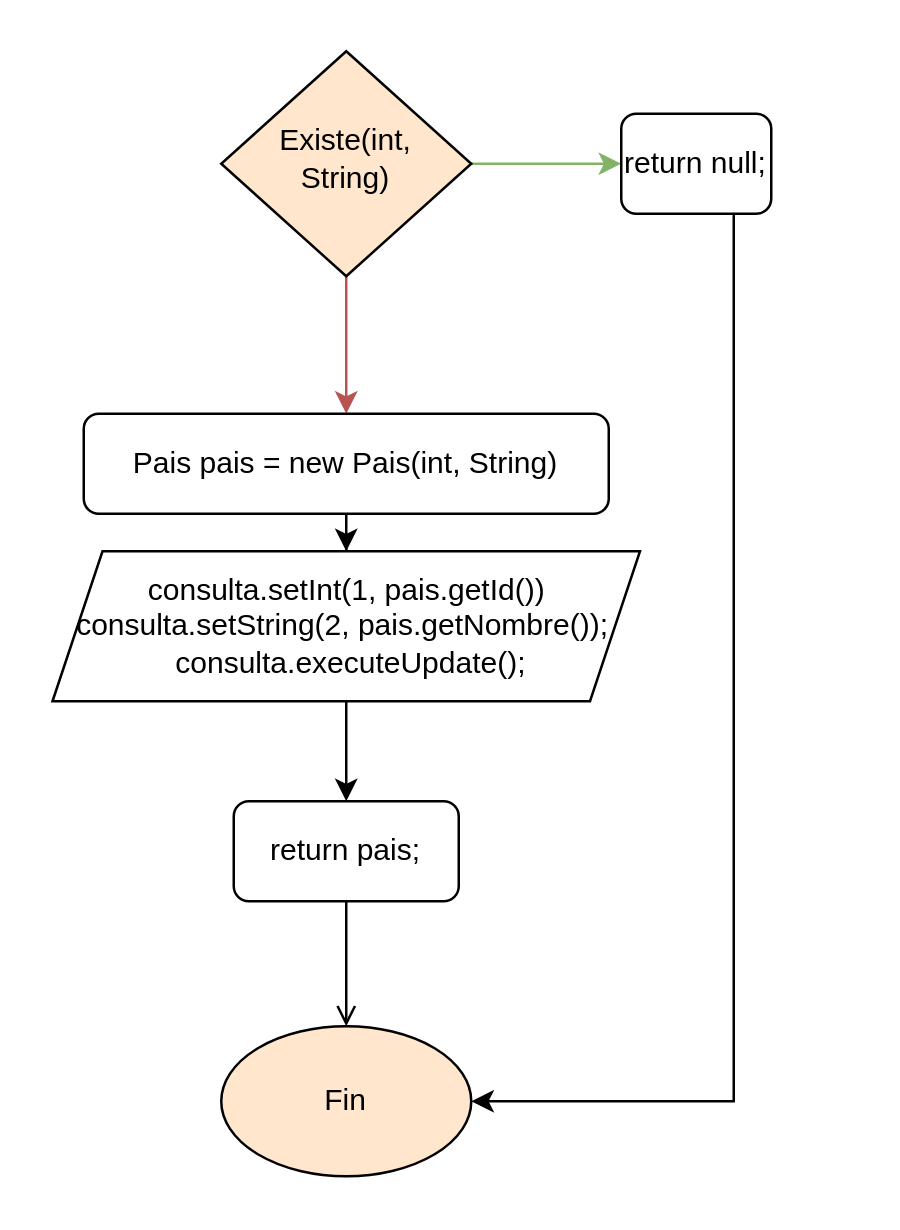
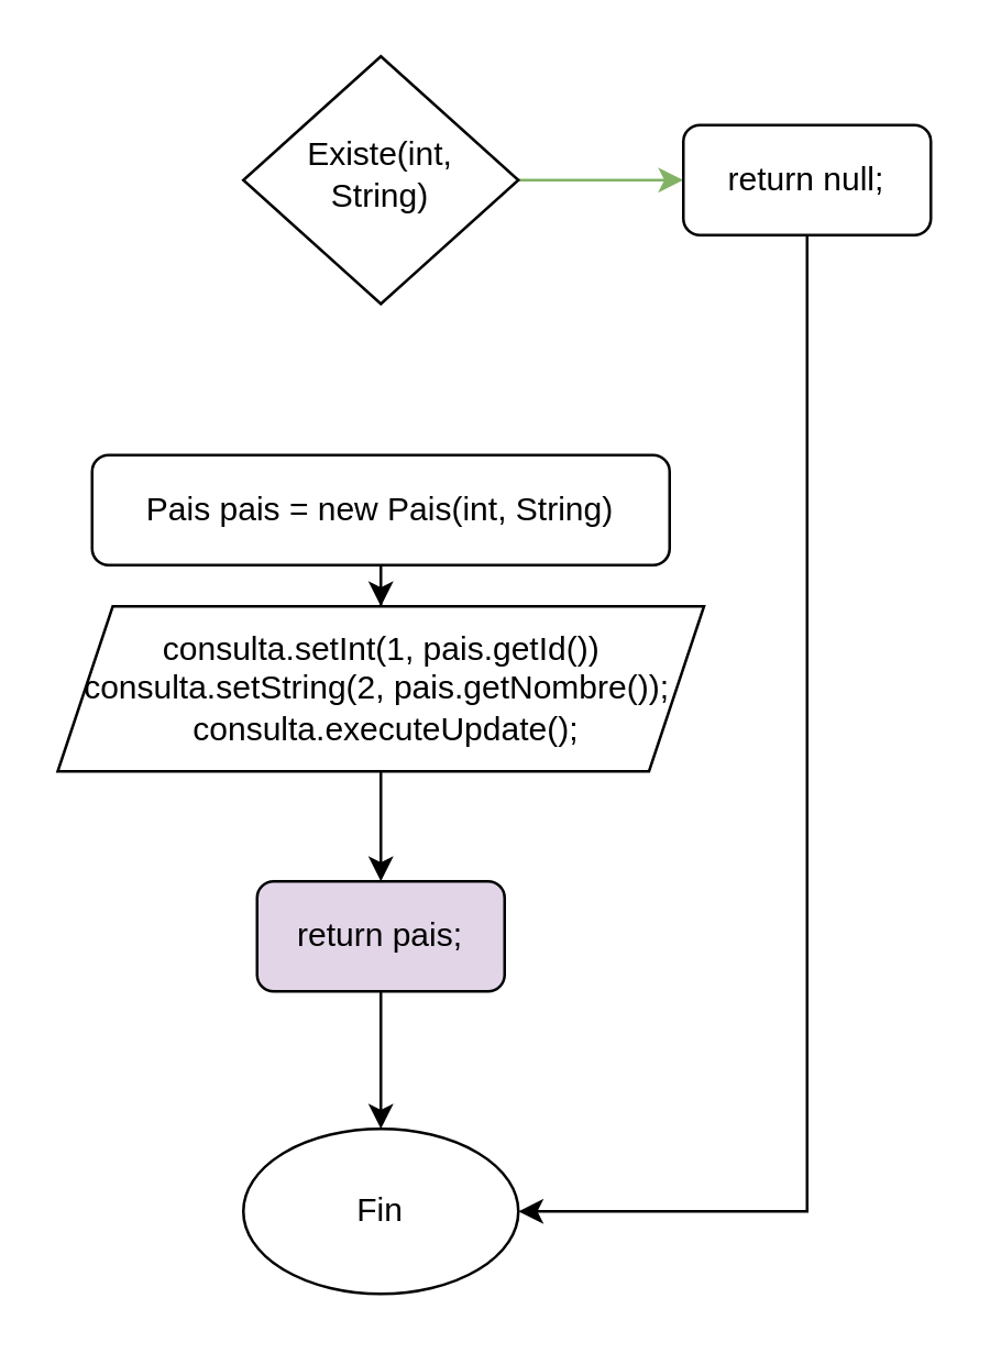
  <mxCell id="0" />
  <mxCell id="1" parent="0" />
  <mxCell id="2" style="edgeStyle=orthogonalEdgeStyle;rounded=0;orthogonalLoop=1;jettySize=auto;html=1;entryX=0;entryY=0.5;entryDx=0;entryDy=0;fillColor=#d5e8d4;strokeColor=#82b366;" edge="1" parent="1" source="4" target="8"><mxGeometry relative="1" as="geometry" /></mxCell>
- <mxCell id="3" style="edgeStyle=orthogonalEdgeStyle;rounded=0;orthogonalLoop=1;jettySize=auto;html=1;entryX=0.5;entryY=0;entryDx=0;entryDy=0;fillColor=#f8cecc;strokeColor=#b85450;" edge="1" parent="1" source="4" target="6"><mxGeometry relative="1" as="geometry" /></mxCell>
- <mxCell id="4" value="Existe(int, String)" style="rhombus;whiteSpace=wrap;html=1;shadow=0;fontFamily=Helvetica;fontSize=12;align=center;strokeWidth=1;spacing=6;spacingTop=-4;fillColor=#ffe6cc;" parent="1" vertex="1"><mxGeometry x="88" y="20" width="100" height="90" as="geometry" /></mxCell>
+ <mxCell id="4" value="Existe(int, String)" style="rhombus;whiteSpace=wrap;html=1;shadow=0;fontFamily=Helvetica;fontSize=12;align=center;strokeWidth=1;spacing=6;spacingTop=-4;" parent="1" vertex="1"><mxGeometry x="88" y="20" width="100" height="90" as="geometry" /></mxCell>
  <mxCell id="5" style="edgeStyle=orthogonalEdgeStyle;rounded=0;orthogonalLoop=1;jettySize=auto;html=1;entryX=0.5;entryY=0;entryDx=0;entryDy=0;" edge="1" parent="1" source="6" target="12"><mxGeometry relative="1" as="geometry" /></mxCell>
  <mxCell id="6" value="Pais pais = new Pais(int, String)" style="rounded=1;whiteSpace=wrap;html=1;fontSize=12;glass=0;strokeWidth=1;shadow=0;" parent="1" vertex="1"><mxGeometry x="33" y="165" width="210" height="40" as="geometry" /></mxCell>
  <mxCell id="7" style="edgeStyle=orthogonalEdgeStyle;rounded=0;orthogonalLoop=1;jettySize=auto;html=1;entryX=1;entryY=0.5;entryDx=0;entryDy=0;" edge="1" parent="1" source="8" target="13"><mxGeometry relative="1" as="geometry"><Array as="points"><mxPoint x="293" y="440" /></Array></mxGeometry></mxCell>
- <mxCell id="8" value="return null;" style="rounded=1;whiteSpace=wrap;html=1;fontSize=12;glass=0;strokeWidth=1;shadow=0;" vertex="1" parent="1"><mxGeometry x="248" y="45" width="60" height="40" as="geometry" /></mxCell>
- <mxCell id="9" style="edgeStyle=orthogonalEdgeStyle;rounded=0;orthogonalLoop=1;jettySize=auto;html=1;entryX=0.5;entryY=0;entryDx=0;entryDy=0;endArrow=open;" edge="1" parent="1" source="10" target="13"><mxGeometry relative="1" as="geometry" /></mxCell>
- <mxCell id="10" value="return pais;" style="rounded=1;whiteSpace=wrap;html=1;fontSize=12;glass=0;strokeWidth=1;shadow=0;" vertex="1" parent="1"><mxGeometry x="93" y="320" width="90" height="40" as="geometry" /></mxCell>
+ <mxCell id="8" value="return null;" style="rounded=1;whiteSpace=wrap;html=1;fontSize=12;glass=0;strokeWidth=1;shadow=0;" vertex="1" parent="1"><mxGeometry x="248" y="45" width="90" height="40" as="geometry" /></mxCell>
+ <mxCell id="9" style="edgeStyle=orthogonalEdgeStyle;rounded=0;orthogonalLoop=1;jettySize=auto;html=1;entryX=0.5;entryY=0;entryDx=0;entryDy=0;" edge="1" parent="1" source="10" target="13"><mxGeometry relative="1" as="geometry" /></mxCell>
+ <mxCell id="10" value="return pais;" style="rounded=1;whiteSpace=wrap;html=1;fontSize=12;glass=0;strokeWidth=1;shadow=0;fillColor=#e1d5e7;" vertex="1" parent="1"><mxGeometry x="93" y="320" width="90" height="40" as="geometry" /></mxCell>
  <mxCell id="11" style="edgeStyle=orthogonalEdgeStyle;rounded=0;orthogonalLoop=1;jettySize=auto;html=1;entryX=0.5;entryY=0;entryDx=0;entryDy=0;" edge="1" parent="1" source="12" target="10"><mxGeometry relative="1" as="geometry" /></mxCell>
  <mxCell id="12" value="&lt;div&gt;consulta.setInt(1, pais.getId())&lt;/div&gt;&lt;div&gt;&lt;span style=&quot;background-color: initial;&quot;&gt;consulta.setString(2, pais.getNombre());&amp;nbsp; &amp;nbsp;&lt;/span&gt;&lt;span style=&quot;background-color: initial;&quot;&gt;consulta.executeUpdate();&lt;/span&gt;&lt;/div&gt;" style="shape=parallelogram;perimeter=parallelogramPerimeter;whiteSpace=wrap;html=1;fixedSize=1;" vertex="1" parent="1"><mxGeometry x="20.5" y="220" width="235" height="60" as="geometry" /></mxCell>
- <mxCell id="13" value="Fin" style="ellipse;whiteSpace=wrap;html=1;fillColor=#ffe6cc;" vertex="1" parent="1"><mxGeometry x="88" y="410" width="100" height="60" as="geometry" /></mxCell>
+ <mxCell id="13" value="Fin" style="ellipse;whiteSpace=wrap;html=1;" vertex="1" parent="1"><mxGeometry x="88" y="410" width="100" height="60" as="geometry" /></mxCell>
